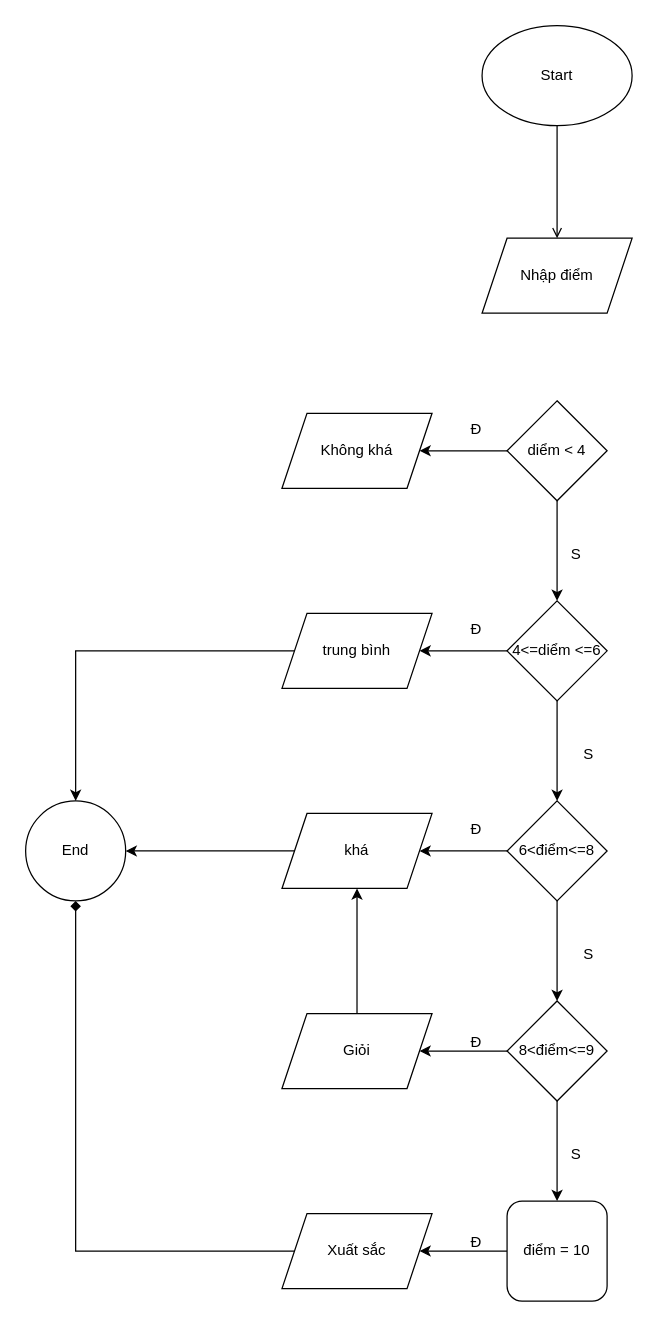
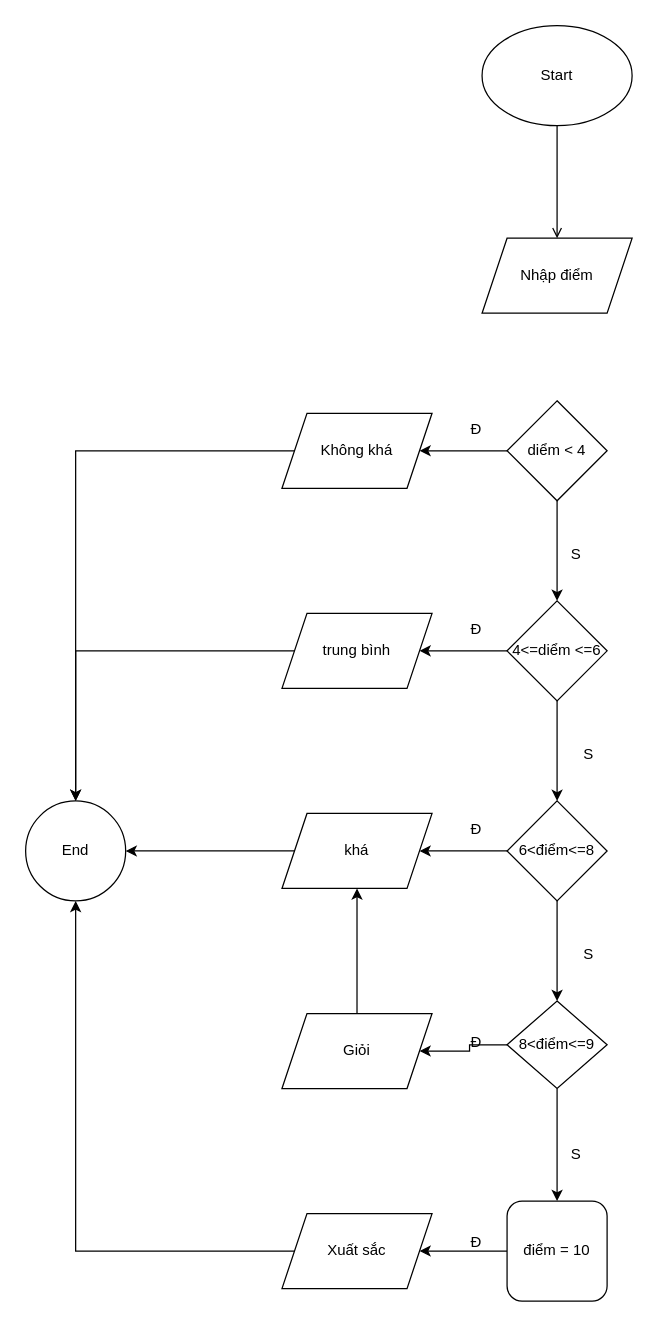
  <mxCell id="0" />
  <mxCell id="1" parent="0" />
  <mxCell id="2" value="" style="edgeStyle=orthogonalEdgeStyle;rounded=0;orthogonalLoop=1;jettySize=auto;html=1;endArrow=open;" parent="1" source="3" target="4" edge="1"><mxGeometry relative="1" as="geometry" /></mxCell>
  <mxCell id="3" value="Start" style="ellipse;whiteSpace=wrap;html=1;" parent="1" vertex="1"><mxGeometry x="385" y="20" width="120" height="80" as="geometry" /></mxCell>
  <mxCell id="4" value="Nhập điểm" style="shape=parallelogram;perimeter=parallelogramPerimeter;whiteSpace=wrap;html=1;fixedSize=1;" parent="1" vertex="1"><mxGeometry x="385" y="190" width="120" height="60" as="geometry" /></mxCell>
  <mxCell id="5" value="" style="edgeStyle=orthogonalEdgeStyle;rounded=0;orthogonalLoop=1;jettySize=auto;html=1;" parent="1" source="7" target="10" edge="1"><mxGeometry relative="1" as="geometry" /></mxCell>
  <mxCell id="6" value="" style="edgeStyle=orthogonalEdgeStyle;rounded=0;orthogonalLoop=1;jettySize=auto;html=1;" parent="1" source="7" target="20" edge="1"><mxGeometry relative="1" as="geometry" /></mxCell>
  <mxCell id="7" value="diểm &amp;lt; 4" style="rhombus;whiteSpace=wrap;html=1;" parent="1" vertex="1"><mxGeometry x="405" y="320" width="80" height="80" as="geometry" /></mxCell>
  <mxCell id="8" value="" style="edgeStyle=orthogonalEdgeStyle;rounded=0;orthogonalLoop=1;jettySize=auto;html=1;" parent="1" source="10" target="13" edge="1"><mxGeometry relative="1" as="geometry" /></mxCell>
  <mxCell id="9" value="" style="edgeStyle=orthogonalEdgeStyle;rounded=0;orthogonalLoop=1;jettySize=auto;html=1;" parent="1" source="10" target="22" edge="1"><mxGeometry relative="1" as="geometry" /></mxCell>
  <mxCell id="10" value="4&amp;lt;=diểm &amp;lt;=6" style="rhombus;whiteSpace=wrap;html=1;" parent="1" vertex="1"><mxGeometry x="405" y="480" width="80" height="80" as="geometry" /></mxCell>
  <mxCell id="11" value="" style="edgeStyle=orthogonalEdgeStyle;rounded=0;orthogonalLoop=1;jettySize=auto;html=1;" parent="1" source="13" target="16" edge="1"><mxGeometry relative="1" as="geometry" /></mxCell>
  <mxCell id="12" value="" style="edgeStyle=orthogonalEdgeStyle;rounded=0;orthogonalLoop=1;jettySize=auto;html=1;" parent="1" source="13" target="24" edge="1"><mxGeometry relative="1" as="geometry" /></mxCell>
  <mxCell id="13" value="6&amp;lt;điểm&amp;lt;=8" style="rhombus;whiteSpace=wrap;html=1;" parent="1" vertex="1"><mxGeometry x="405" y="640" width="80" height="80" as="geometry" /></mxCell>
  <mxCell id="14" value="" style="edgeStyle=orthogonalEdgeStyle;rounded=0;orthogonalLoop=1;jettySize=auto;html=1;" parent="1" source="16" target="18" edge="1"><mxGeometry relative="1" as="geometry" /></mxCell>
  <mxCell id="15" value="" style="edgeStyle=orthogonalEdgeStyle;rounded=0;orthogonalLoop=1;jettySize=auto;html=1;" parent="1" source="16" target="26" edge="1"><mxGeometry relative="1" as="geometry" /></mxCell>
- <mxCell id="16" value="8&amp;lt;điểm&amp;lt;=9" style="rhombus;whiteSpace=wrap;html=1;" parent="1" vertex="1"><mxGeometry x="405" y="800" width="80" height="80" as="geometry" /></mxCell>
+ <mxCell id="16" value="8&amp;lt;điểm&amp;lt;=9" style="rhombus;whiteSpace=wrap;html=1;" parent="1" vertex="1"><mxGeometry x="405" y="800" width="80" height="70" as="geometry" /></mxCell>
  <mxCell id="17" value="" style="edgeStyle=orthogonalEdgeStyle;rounded=0;orthogonalLoop=1;jettySize=auto;html=1;" parent="1" source="18" target="28" edge="1"><mxGeometry relative="1" as="geometry" /></mxCell>
  <mxCell id="18" value="điểm = 10" style="whiteSpace=wrap;html=1;rounded=1;" parent="1" vertex="1"><mxGeometry x="405" y="960" width="80" height="80" as="geometry" /></mxCell>
+ <mxCell id="19" value="" style="edgeStyle=orthogonalEdgeStyle;rounded=0;orthogonalLoop=1;jettySize=auto;html=1;" parent="1" source="20" target="29" edge="1"><mxGeometry relative="1" as="geometry" /></mxCell>
  <mxCell id="20" value="Không khá" style="shape=parallelogram;perimeter=parallelogramPerimeter;whiteSpace=wrap;html=1;fixedSize=1;" parent="1" vertex="1"><mxGeometry x="225" y="330" width="120" height="60" as="geometry" /></mxCell>
  <mxCell id="21" value="" style="edgeStyle=orthogonalEdgeStyle;rounded=0;orthogonalLoop=1;jettySize=auto;html=1;" parent="1" source="22" target="29" edge="1"><mxGeometry relative="1" as="geometry" /></mxCell>
  <mxCell id="22" value="trung bình" style="shape=parallelogram;perimeter=parallelogramPerimeter;whiteSpace=wrap;html=1;fixedSize=1;" parent="1" vertex="1"><mxGeometry x="225" y="490" width="120" height="60" as="geometry" /></mxCell>
  <mxCell id="23" value="" style="edgeStyle=orthogonalEdgeStyle;rounded=0;orthogonalLoop=1;jettySize=auto;html=1;" parent="1" source="24" target="29" edge="1"><mxGeometry relative="1" as="geometry" /></mxCell>
  <mxCell id="24" value="khá" style="shape=parallelogram;perimeter=parallelogramPerimeter;whiteSpace=wrap;html=1;fixedSize=1;" parent="1" vertex="1"><mxGeometry x="225" y="650" width="120" height="60" as="geometry" /></mxCell>
  <mxCell id="25" value="" style="edgeStyle=orthogonalEdgeStyle;rounded=0;orthogonalLoop=1;jettySize=auto;html=1;" parent="1" source="26" target="24" edge="1"><mxGeometry relative="1" as="geometry" /></mxCell>
  <mxCell id="26" value="Giỏi" style="shape=parallelogram;perimeter=parallelogramPerimeter;whiteSpace=wrap;html=1;fixedSize=1;" parent="1" vertex="1"><mxGeometry x="225" y="810" width="120" height="60" as="geometry" /></mxCell>
- <mxCell id="27" value="" style="edgeStyle=orthogonalEdgeStyle;rounded=0;orthogonalLoop=1;jettySize=auto;html=1;endArrow=diamond;" parent="1" source="28" target="29" edge="1"><mxGeometry relative="1" as="geometry" /></mxCell>
+ <mxCell id="27" value="" style="edgeStyle=orthogonalEdgeStyle;rounded=0;orthogonalLoop=1;jettySize=auto;html=1;" parent="1" source="28" target="29" edge="1"><mxGeometry relative="1" as="geometry" /></mxCell>
  <mxCell id="28" value="Xuất sắc" style="shape=parallelogram;perimeter=parallelogramPerimeter;whiteSpace=wrap;html=1;fixedSize=1;" parent="1" vertex="1"><mxGeometry x="225" y="970" width="120" height="60" as="geometry" /></mxCell>
  <mxCell id="29" value="End" style="ellipse;whiteSpace=wrap;html=1;" parent="1" vertex="1"><mxGeometry y="640" width="80" height="80" as="geometry" x="20" /></mxCell>
  <mxCell id="30" value="Đ" style="text;html=1;align=center;verticalAlign=middle;resizable=0;points=[];autosize=1;strokeColor=none;fillColor=none;" vertex="1" parent="1"><mxGeometry x="365" y="328" width="30" height="30" as="geometry" /></mxCell>
  <mxCell id="31" value="Đ" style="text;html=1;align=center;verticalAlign=middle;resizable=0;points=[];autosize=1;strokeColor=none;fillColor=none;" vertex="1" parent="1"><mxGeometry x="365" y="488" width="30" height="30" as="geometry" /></mxCell>
  <mxCell id="32" value="Đ" style="text;html=1;align=center;verticalAlign=middle;resizable=0;points=[];autosize=1;strokeColor=none;fillColor=none;" vertex="1" parent="1"><mxGeometry x="365" y="648" width="30" height="30" as="geometry" /></mxCell>
  <mxCell id="33" value="Đ" style="text;html=1;align=center;verticalAlign=middle;resizable=0;points=[];autosize=1;strokeColor=none;fillColor=none;" vertex="1" parent="1"><mxGeometry x="365" y="818" width="30" height="30" as="geometry" /></mxCell>
  <mxCell id="34" value="Đ" style="text;html=1;align=center;verticalAlign=middle;resizable=0;points=[];autosize=1;strokeColor=none;fillColor=none;" vertex="1" parent="1"><mxGeometry x="365" y="978" width="30" height="30" as="geometry" /></mxCell>
  <mxCell id="35" value="S" style="text;html=1;align=center;verticalAlign=middle;resizable=0;points=[];autosize=1;strokeColor=none;fillColor=none;" vertex="1" parent="1"><mxGeometry x="445" y="428" width="30" height="30" as="geometry" /></mxCell>
  <mxCell id="36" value="S" style="text;html=1;align=center;verticalAlign=middle;resizable=0;points=[];autosize=1;strokeColor=none;fillColor=none;" vertex="1" parent="1"><mxGeometry x="455" y="588" width="30" height="30" as="geometry" /></mxCell>
  <mxCell id="37" value="S" style="text;html=1;align=center;verticalAlign=middle;resizable=0;points=[];autosize=1;strokeColor=none;fillColor=none;" vertex="1" parent="1"><mxGeometry x="455" y="748" width="30" height="30" as="geometry" /></mxCell>
  <mxCell id="38" value="S" style="text;html=1;align=center;verticalAlign=middle;resizable=0;points=[];autosize=1;strokeColor=none;fillColor=none;" vertex="1" parent="1"><mxGeometry x="445" y="908" width="30" height="30" as="geometry" /></mxCell>
